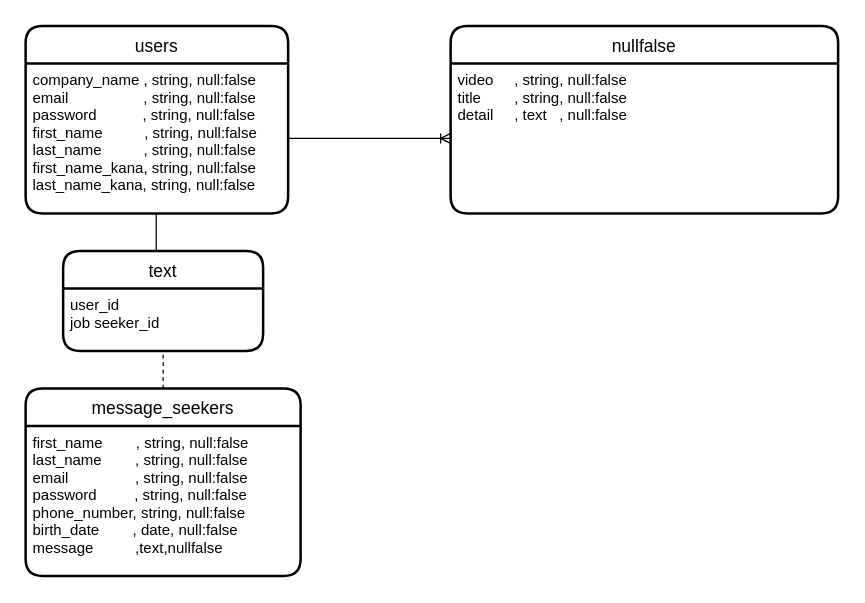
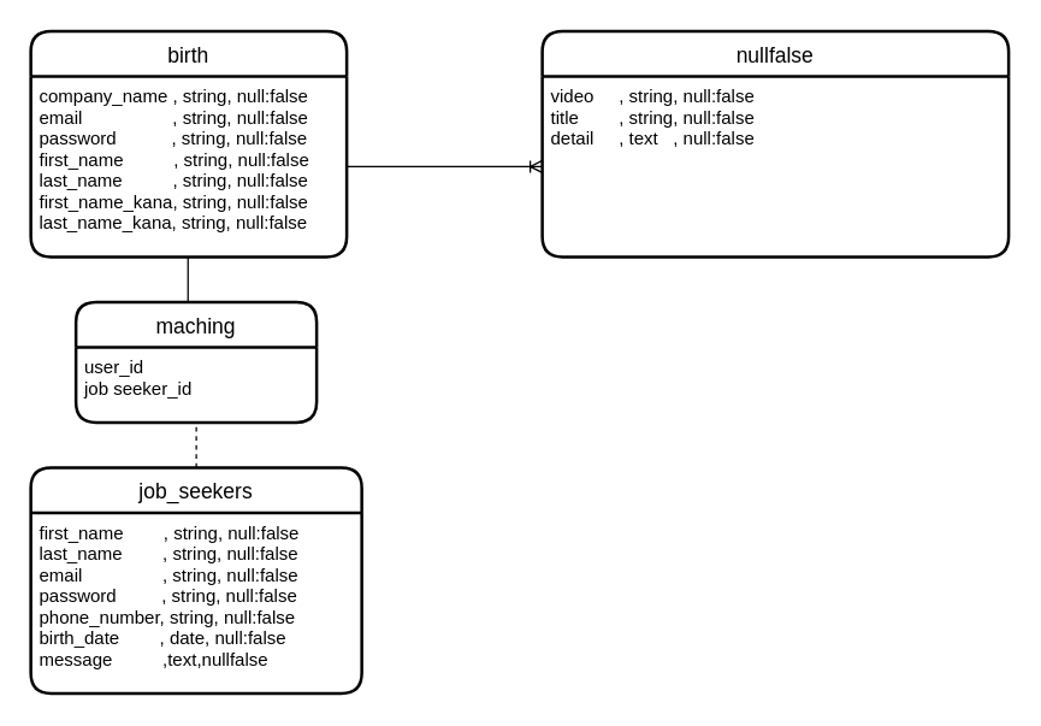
  <mxCell id="0" />
  <mxCell id="1" parent="0" />
- <mxCell id="2" value="users" style="swimlane;childLayout=stackLayout;horizontal=1;startSize=30;horizontalStack=0;rounded=1;fontSize=14;fontStyle=0;strokeWidth=2;resizeParent=0;resizeLast=1;shadow=0;dashed=0;align=center;" vertex="1" parent="1"><mxGeometry x="20" y="20" width="210" height="150" as="geometry" /></mxCell>
+ <mxCell id="2" value="birth" style="swimlane;childLayout=stackLayout;horizontal=1;startSize=30;horizontalStack=0;rounded=1;fontSize=14;fontStyle=0;strokeWidth=2;resizeParent=0;resizeLast=1;shadow=0;dashed=0;align=center;" vertex="1" parent="1"><mxGeometry x="20" y="20" width="210" height="150" as="geometry" /></mxCell>
  <mxCell id="3" value="company_name , string, null:false&#10;email                  , string, null:false&#10;password           , string, null:false&#10;first_name          , string, null:false&#10;last_name          , string, null:false&#10;first_name_kana, string, null:false&#10;last_name_kana, string, null:false" style="align=left;strokeColor=none;fillColor=none;spacingLeft=4;fontSize=12;verticalAlign=top;resizable=0;rotatable=0;part=1;" vertex="1" parent="2"><mxGeometry y="30" width="210" height="120" as="geometry" /></mxCell>
  <mxCell id="4" value="nullfalse" style="swimlane;childLayout=stackLayout;horizontal=1;startSize=30;horizontalStack=0;rounded=1;fontSize=14;fontStyle=0;strokeWidth=2;resizeParent=0;resizeLast=1;shadow=0;dashed=0;align=center;" vertex="1" parent="1"><mxGeometry x="360" y="20" width="310" height="150" as="geometry" /></mxCell>
  <mxCell id="5" value="video     , string, null:false&#10;title        , string, null:false&#10;detail     , text   , null:false" style="align=left;strokeColor=none;fillColor=none;spacingLeft=4;fontSize=12;verticalAlign=top;resizable=0;rotatable=0;part=1;" vertex="1" parent="4"><mxGeometry y="30" width="310" height="120" as="geometry" /></mxCell>
  <mxCell id="6" value="" style="edgeStyle=entityRelationEdgeStyle;fontSize=12;html=1;endArrow=ERoneToMany;" edge="1" parent="1" source="3"><mxGeometry width="100" height="100" relative="1" as="geometry"><mxPoint x="257.6" y="310" as="sourcePoint" /><mxPoint x="360" y="110" as="targetPoint" /></mxGeometry></mxCell>
- <mxCell id="7" value="text" style="swimlane;childLayout=stackLayout;horizontal=1;startSize=30;horizontalStack=0;rounded=1;fontSize=14;fontStyle=0;strokeWidth=2;resizeParent=0;resizeLast=1;shadow=0;dashed=0;align=center;" vertex="1" parent="1"><mxGeometry x="50" y="200" width="160" height="80" as="geometry" /></mxCell>
+ <mxCell id="7" value="maching" style="swimlane;childLayout=stackLayout;horizontal=1;startSize=30;horizontalStack=0;rounded=1;fontSize=14;fontStyle=0;strokeWidth=2;resizeParent=0;resizeLast=1;shadow=0;dashed=0;align=center;" vertex="1" parent="1"><mxGeometry x="50" y="200" width="160" height="80" as="geometry" /></mxCell>
  <mxCell id="8" value="user_id&#10;job seeker_id" style="align=left;strokeColor=none;fillColor=none;spacingLeft=4;fontSize=12;verticalAlign=top;resizable=0;rotatable=0;part=1;" vertex="1" parent="7"><mxGeometry y="30" width="160" height="50" as="geometry" /></mxCell>
  <mxCell id="9" value="" style="endArrow=none;html=1;rounded=0;" edge="1" parent="1"><mxGeometry relative="1" as="geometry"><mxPoint x="124.5" y="170" as="sourcePoint" /><mxPoint x="124.5" y="200" as="targetPoint" /></mxGeometry></mxCell>
- <mxCell id="10" value="message_seekers" style="swimlane;childLayout=stackLayout;horizontal=1;startSize=30;horizontalStack=0;rounded=1;fontSize=14;fontStyle=0;strokeWidth=2;resizeParent=0;resizeLast=1;shadow=0;dashed=0;align=center;" vertex="1" parent="1"><mxGeometry x="20" y="310" width="220" height="150" as="geometry" /></mxCell>
+ <mxCell id="10" value="job_seekers" style="swimlane;childLayout=stackLayout;horizontal=1;startSize=30;horizontalStack=0;rounded=1;fontSize=14;fontStyle=0;strokeWidth=2;resizeParent=0;resizeLast=1;shadow=0;dashed=0;align=center;" vertex="1" parent="1"><mxGeometry x="20" y="310" width="220" height="150" as="geometry" /></mxCell>
  <mxCell id="11" value="first_name        , string, null:false&#10;last_name        , string, null:false&#10;email                , string, null:false&#10;password         , string, null:false&#10;phone_number, string, null:false&#10;birth_date        , date, null:false&#10;message          ,text,nullfalse" style="align=left;strokeColor=none;fillColor=none;spacingLeft=4;fontSize=12;verticalAlign=top;resizable=0;rotatable=0;part=1;" vertex="1" parent="10"><mxGeometry y="30" width="220" height="120" as="geometry" /></mxCell>
  <mxCell id="12" value="" style="endArrow=none;html=1;rounded=0;exitX=0.5;exitY=0;exitDx=0;exitDy=0;entryX=0.5;entryY=1;entryDx=0;entryDy=0;dashed=1;" edge="1" parent="1" source="10" target="8"><mxGeometry relative="1" as="geometry"><mxPoint x="134.5" y="180" as="sourcePoint" /><mxPoint x="134.5" y="210" as="targetPoint" /></mxGeometry></mxCell>
